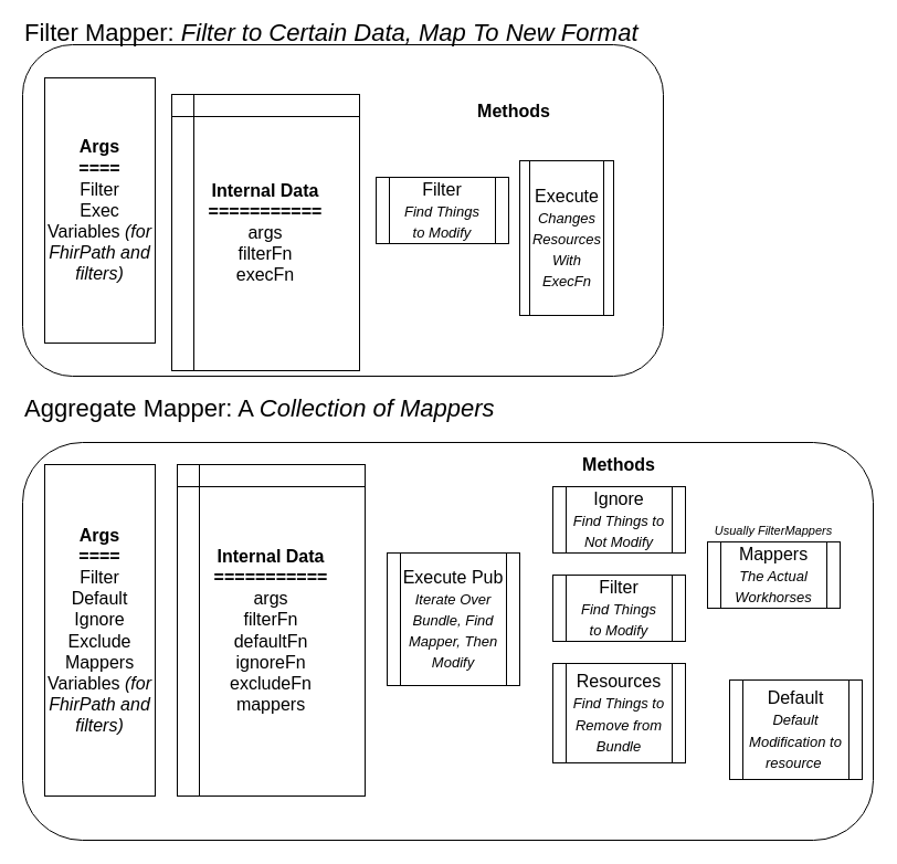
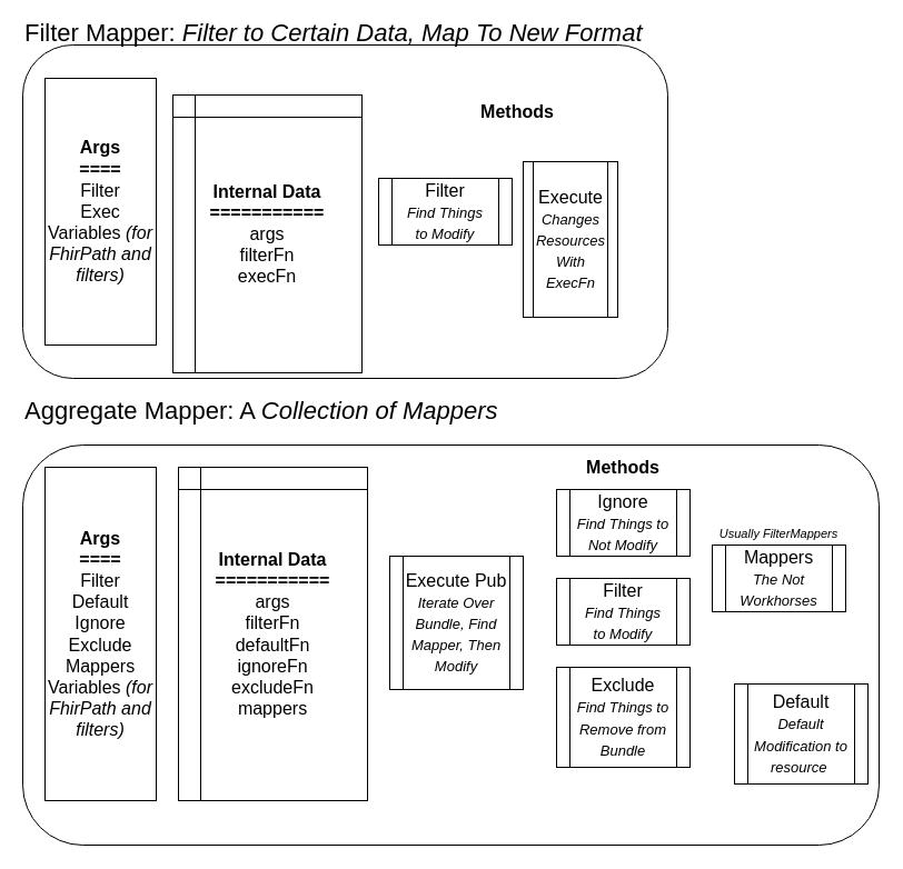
  <mxCell id="0" />
  <mxCell id="1" parent="0" />
  <mxCell id="2" value="" style="rounded=1;whiteSpace=wrap;html=1;fontSize=16;align=center;" vertex="1" parent="1"><mxGeometry x="20" y="400" width="770" height="360" as="geometry" /></mxCell>
  <mxCell id="3" value="Aggregate Mapper: A &lt;i&gt;Collection of Mappers&lt;/i&gt;" style="text;html=1;strokeColor=none;fillColor=none;align=left;verticalAlign=middle;whiteSpace=wrap;rounded=0;fontSize=22;" vertex="1" parent="1"><mxGeometry x="20" y="360" width="490" height="20" as="geometry" /></mxCell>
  <mxCell id="4" value="&lt;div&gt;Filter&lt;font size=&quot;1&quot;&gt;&lt;i style=&quot;font-size: 13px&quot;&gt;&lt;br&gt;&lt;/i&gt;&lt;/font&gt;&lt;/div&gt;&lt;div&gt;&lt;font size=&quot;1&quot;&gt;&lt;i style=&quot;font-size: 13px&quot;&gt;Find Things &lt;/i&gt;&lt;/font&gt;&lt;/div&gt;&lt;font size=&quot;1&quot;&gt;&lt;i style=&quot;font-size: 13px&quot;&gt;to Modify&lt;/i&gt;&lt;/font&gt;" style="shape=process;whiteSpace=wrap;html=1;backgroundOutline=1;fontSize=16;align=center;" vertex="1" parent="1"><mxGeometry x="500" y="520" width="120" height="60" as="geometry" /></mxCell>
- <mxCell id="5" value="&lt;div&gt;Resources&lt;br&gt;&lt;/div&gt;&lt;font size=&quot;1&quot;&gt;&lt;i style=&quot;font-size: 13px&quot;&gt;Find Things to Remove from Bundle&lt;br&gt;&lt;/i&gt;&lt;/font&gt;" style="shape=process;whiteSpace=wrap;html=1;backgroundOutline=1;fontSize=16;align=center;" vertex="1" parent="1"><mxGeometry x="500" y="600" width="120" height="90" as="geometry" /></mxCell>
+ <mxCell id="5" value="&lt;div&gt;Exclude&lt;br&gt;&lt;/div&gt;&lt;font size=&quot;1&quot;&gt;&lt;i style=&quot;font-size: 13px&quot;&gt;Find Things to Remove from Bundle&lt;br&gt;&lt;/i&gt;&lt;/font&gt;" style="shape=process;whiteSpace=wrap;html=1;backgroundOutline=1;fontSize=16;align=center;" vertex="1" parent="1"><mxGeometry x="500" y="600" width="120" height="90" as="geometry" /></mxCell>
  <mxCell id="6" value="Ignore&lt;br&gt;&lt;font size=&quot;1&quot;&gt;&lt;i style=&quot;font-size: 13px&quot;&gt;Find Things to Not Modify &lt;br&gt;&lt;/i&gt;&lt;/font&gt;" style="shape=process;whiteSpace=wrap;html=1;backgroundOutline=1;fontSize=16;align=center;" vertex="1" parent="1"><mxGeometry x="500" y="440" width="120" height="60" as="geometry" /></mxCell>
- <mxCell id="7" value="&lt;div&gt;Mappers&lt;/div&gt;&lt;div&gt;&lt;font size=&quot;1&quot;&gt;&lt;i style=&quot;font-size: 13px&quot;&gt;The Actual Workhorses&lt;/i&gt;&lt;/font&gt;&lt;br&gt;&lt;/div&gt;" style="shape=process;whiteSpace=wrap;html=1;backgroundOutline=1;fontSize=16;align=center;" vertex="1" parent="1"><mxGeometry x="640" y="490" width="120" height="60" as="geometry" /></mxCell>
+ <mxCell id="7" value="&lt;div&gt;Mappers&lt;/div&gt;&lt;div&gt;&lt;font size=&quot;1&quot;&gt;&lt;i style=&quot;font-size: 13px&quot;&gt;The Not Workhorses&lt;/i&gt;&lt;/font&gt;&lt;br&gt;&lt;/div&gt;" style="shape=process;whiteSpace=wrap;html=1;backgroundOutline=1;fontSize=16;align=center;" vertex="1" parent="1"><mxGeometry x="640" y="490" width="120" height="60" as="geometry" /></mxCell>
  <mxCell id="8" value="&lt;b&gt;Internal Data&lt;br&gt;&lt;/b&gt;&lt;div&gt;&lt;b&gt;===========&lt;/b&gt;&lt;/div&gt;&lt;div&gt;args&lt;/div&gt;filterFn&lt;br&gt;defaultFn&lt;br&gt;ignoreFn&lt;br&gt;excludeFn&lt;br&gt;mappers" style="shape=internalStorage;whiteSpace=wrap;html=1;backgroundOutline=1;fontSize=16;align=center;" vertex="1" parent="1"><mxGeometry x="160" y="420" width="170" height="300" as="geometry" /></mxCell>
  <mxCell id="9" value="&lt;div&gt;&lt;b&gt;Args&lt;br&gt;====&lt;br&gt;&lt;/b&gt;&lt;/div&gt;&lt;div&gt;Filter&lt;br&gt;Default&lt;/div&gt;&lt;div&gt;Ignore &lt;br&gt;&lt;/div&gt;&lt;div&gt;Exclude&lt;/div&gt;&lt;div&gt;Mappers&lt;/div&gt;&lt;div&gt;Variables&lt;i&gt; (for FhirPath and filters)&lt;/i&gt;&lt;br&gt;&lt;/div&gt;" style="rounded=0;whiteSpace=wrap;html=1;fontSize=16;align=center;" vertex="1" parent="1"><mxGeometry x="40" y="420" width="100" height="300" as="geometry" /></mxCell>
  <mxCell id="10" value="&lt;div&gt;Execute Pub&lt;font size=&quot;1&quot;&gt;&lt;i&gt; &lt;/i&gt;&lt;i style=&quot;font-size: 13px&quot;&gt;Iterate Over Bundle, Find Mapper, Then Modify&lt;/i&gt;&lt;/font&gt;&lt;/div&gt;" style="shape=process;whiteSpace=wrap;html=1;backgroundOutline=1;fontSize=16;align=center;" vertex="1" parent="1"><mxGeometry x="350" y="500" width="120" height="120" as="geometry" /></mxCell>
  <mxCell id="11" value="&lt;div&gt;Default&lt;/div&gt;&lt;font size=&quot;1&quot;&gt;&lt;i style=&quot;font-size: 13px&quot;&gt;Default Modification to resource&amp;nbsp;&lt;/i&gt;&lt;/font&gt; " style="shape=process;whiteSpace=wrap;html=1;backgroundOutline=1;fontSize=16;align=center;" vertex="1" parent="1"><mxGeometry x="660" y="615" width="120" height="90" as="geometry" /></mxCell>
  <mxCell id="12" value="&lt;b&gt;Methods&lt;/b&gt;" style="text;html=1;strokeColor=none;fillColor=none;align=center;verticalAlign=middle;whiteSpace=wrap;rounded=0;dashed=1;fontSize=16;" vertex="1" parent="1"><mxGeometry x="515" y="390" width="90" height="60" as="geometry" /></mxCell>
  <mxCell id="13" value="Usually FilterMappers" style="text;html=1;strokeColor=none;fillColor=none;align=center;verticalAlign=middle;whiteSpace=wrap;rounded=0;dashed=1;fontSize=11;fontStyle=2" vertex="1" parent="1"><mxGeometry x="630" y="460" width="140" height="40" as="geometry" /></mxCell>
  <mxCell id="14" value="" style="rounded=1;whiteSpace=wrap;html=1;fontSize=16;align=center;" vertex="1" parent="1"><mxGeometry x="20" y="40" width="580" height="300" as="geometry" /></mxCell>
  <mxCell id="15" value="Filter Mapper: &lt;i&gt;Filter to Certain Data, Map To New Format&lt;br&gt;&lt;/i&gt;" style="text;html=1;strokeColor=none;fillColor=none;align=left;verticalAlign=middle;whiteSpace=wrap;rounded=0;fontSize=22;" vertex="1" parent="1"><mxGeometry x="20" y="20" width="620" height="20" as="geometry" /></mxCell>
  <mxCell id="16" value="Filter&lt;br&gt;&lt;font size=&quot;1&quot;&gt;&lt;i style=&quot;font-size: 13px&quot;&gt;Find Things &lt;br&gt;to Modify&lt;br&gt;&lt;/i&gt;&lt;/font&gt;" style="shape=process;whiteSpace=wrap;html=1;backgroundOutline=1;fontSize=16;align=center;" vertex="1" parent="1"><mxGeometry x="340" y="160" width="120" height="60" as="geometry" /></mxCell>
  <mxCell id="17" value="Execute&lt;font style=&quot;font-size: 15px&quot;&gt;&lt;i&gt;&lt;br&gt;&lt;font style=&quot;font-size: 13px&quot;&gt;Changes Resources With ExecFn&lt;/font&gt;&lt;/i&gt;&lt;/font&gt;" style="shape=process;whiteSpace=wrap;html=1;backgroundOutline=1;fontSize=16;align=center;" vertex="1" parent="1"><mxGeometry x="470" y="145" width="85" height="140" as="geometry" /></mxCell>
  <mxCell id="18" value="&lt;b&gt;Internal Data&lt;br&gt;===========&lt;/b&gt;&lt;br&gt;&lt;div&gt;args&lt;/div&gt;filterFn&lt;br&gt;execFn" style="shape=internalStorage;whiteSpace=wrap;html=1;backgroundOutline=1;fontSize=16;align=center;" vertex="1" parent="1"><mxGeometry x="155" y="85" width="170" height="250" as="geometry" /></mxCell>
  <mxCell id="19" value="&lt;div&gt;&lt;b&gt;Args&lt;br&gt;====&lt;br&gt;&lt;/b&gt;&lt;/div&gt;&lt;div&gt;Filter&lt;br&gt;Exec&lt;br&gt;&lt;/div&gt;&lt;div&gt;Variables&lt;i&gt; (for FhirPath and filters)&lt;/i&gt;&lt;/div&gt;" style="rounded=0;whiteSpace=wrap;html=1;fontSize=16;align=center;" vertex="1" parent="1"><mxGeometry x="40" y="70" width="100" height="240" as="geometry" /></mxCell>
  <mxCell id="20" value="&lt;b&gt;Methods&lt;/b&gt;" style="text;html=1;strokeColor=none;fillColor=none;align=center;verticalAlign=middle;whiteSpace=wrap;rounded=0;dashed=1;fontSize=16;" vertex="1" parent="1"><mxGeometry x="420" y="70" width="90" height="60" as="geometry" /></mxCell>
